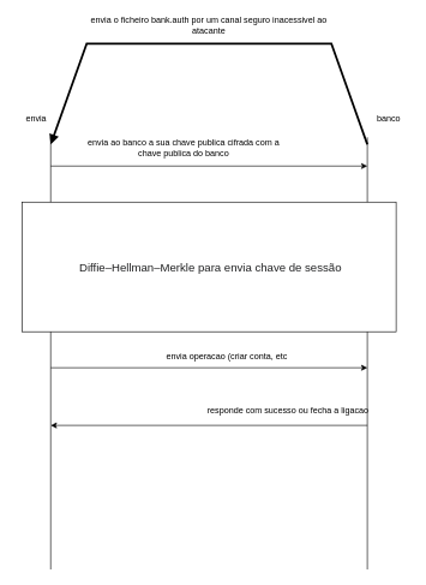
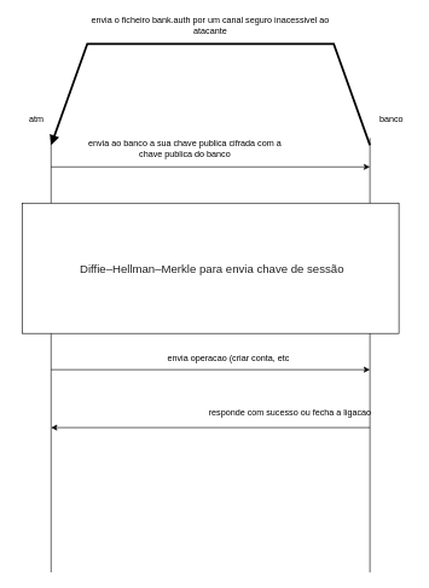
  <mxCell id="0" />
  <mxCell id="1" parent="0" />
  <mxCell id="2" value="" style="endArrow=none;html=1;rounded=0;" edge="1" parent="1"><mxGeometry width="50" height="50" relative="1" as="geometry"><mxPoint x="70" y="790" as="sourcePoint" /><mxPoint x="70" y="190" as="targetPoint" /></mxGeometry></mxCell>
- <mxCell id="3" value="envia" style="text;html=1;align=center;verticalAlign=middle;whiteSpace=wrap;rounded=0;" vertex="1" parent="1"><mxGeometry x="20" y="150" width="60" height="30" as="geometry" /></mxCell>
+ <mxCell id="3" value="atm" style="text;html=1;align=center;verticalAlign=middle;whiteSpace=wrap;rounded=0;" vertex="1" parent="1"><mxGeometry x="20" y="150" width="60" height="30" as="geometry" /></mxCell>
  <mxCell id="4" value="" style="endArrow=none;html=1;rounded=0;" edge="1" parent="1"><mxGeometry width="50" height="50" relative="1" as="geometry"><mxPoint x="510" y="790" as="sourcePoint" /><mxPoint x="510" y="190" as="targetPoint" /></mxGeometry></mxCell>
  <mxCell id="5" value="banco" style="text;html=1;align=center;verticalAlign=middle;whiteSpace=wrap;rounded=0;" vertex="1" parent="1"><mxGeometry x="510" y="150" width="60" height="30" as="geometry" /></mxCell>
  <mxCell id="6" value="" style="endArrow=none;html=1;rounded=0;startArrow=block;startFill=1;strokeWidth=3;" edge="1" parent="1"><mxGeometry width="50" height="50" relative="1" as="geometry"><mxPoint x="70" y="200" as="sourcePoint" /><mxPoint x="510" y="200" as="targetPoint" /><Array as="points"><mxPoint x="120" y="60" /><mxPoint x="300" y="60" /><mxPoint x="460" y="60" /></Array></mxGeometry></mxCell>
  <mxCell id="7" value="envia o ficheiro bank.auth por um canal seguro inacessivel ao atacante" style="text;html=1;align=center;verticalAlign=middle;whiteSpace=wrap;rounded=0;" vertex="1" parent="1"><mxGeometry x="120" y="20" width="340" height="30" as="geometry" /></mxCell>
  <mxCell id="8" value="" style="endArrow=classic;html=1;rounded=0;" edge="1" parent="1"><mxGeometry width="50" height="50" relative="1" as="geometry"><mxPoint x="70" y="230" as="sourcePoint" /><mxPoint x="510" y="230" as="targetPoint" /></mxGeometry></mxCell>
  <mxCell id="9" value="envia ao banco a sua chave publica cifrada com a chave publica do banco" style="text;html=1;align=center;verticalAlign=middle;whiteSpace=wrap;rounded=0;" vertex="1" parent="1"><mxGeometry x="120" y="190" width="270" height="30" as="geometry" /></mxCell>
  <mxCell id="10" value="" style="rounded=0;whiteSpace=wrap;html=1;fillColor=default;" vertex="1" parent="1"><mxGeometry x="30" y="280" width="520" height="180" as="geometry" /></mxCell>
  <mxCell id="11" value="&lt;pre&gt;&lt;span style=&quot;color: rgb(32, 33, 34); font-family: sans-serif; font-size: 16px; text-align: start; background-color: rgb(255, 255, 255);&quot;&gt;&amp;nbsp;&lt;/span&gt;&lt;span style=&quot;color: rgb(32, 33, 34); font-family: sans-serif; font-size: 16px; text-align: start; background-color: rgb(255, 255, 255);&quot;&gt;Diffie–Hellman–Merkle para envia chave de sessão&lt;/span&gt;&lt;/pre&gt;" style="text;html=1;align=center;verticalAlign=middle;whiteSpace=wrap;rounded=0;" vertex="1" parent="1"><mxGeometry x="40" y="355" width="500" height="30" as="geometry" /></mxCell>
  <mxCell id="12" value="" style="endArrow=classic;html=1;rounded=0;" edge="1" parent="1"><mxGeometry width="50" height="50" relative="1" as="geometry"><mxPoint x="70" y="510" as="sourcePoint" /><mxPoint x="510" y="510" as="targetPoint" /></mxGeometry></mxCell>
  <mxCell id="13" value="envia operacao (criar conta, etc" style="text;html=1;align=center;verticalAlign=middle;whiteSpace=wrap;rounded=0;" vertex="1" parent="1"><mxGeometry x="215" y="480" width="200" height="30" as="geometry" /></mxCell>
  <mxCell id="14" value="" style="endArrow=classic;html=1;rounded=0;" edge="1" parent="1"><mxGeometry width="50" height="50" relative="1" as="geometry"><mxPoint x="510" y="590" as="sourcePoint" /><mxPoint x="70" y="590" as="targetPoint" /></mxGeometry></mxCell>
  <mxCell id="15" value="responde com sucesso ou fecha a ligacao" style="text;html=1;align=center;verticalAlign=middle;whiteSpace=wrap;rounded=0;" vertex="1" parent="1"><mxGeometry x="280" y="550" width="240" height="40" as="geometry" /></mxCell>
